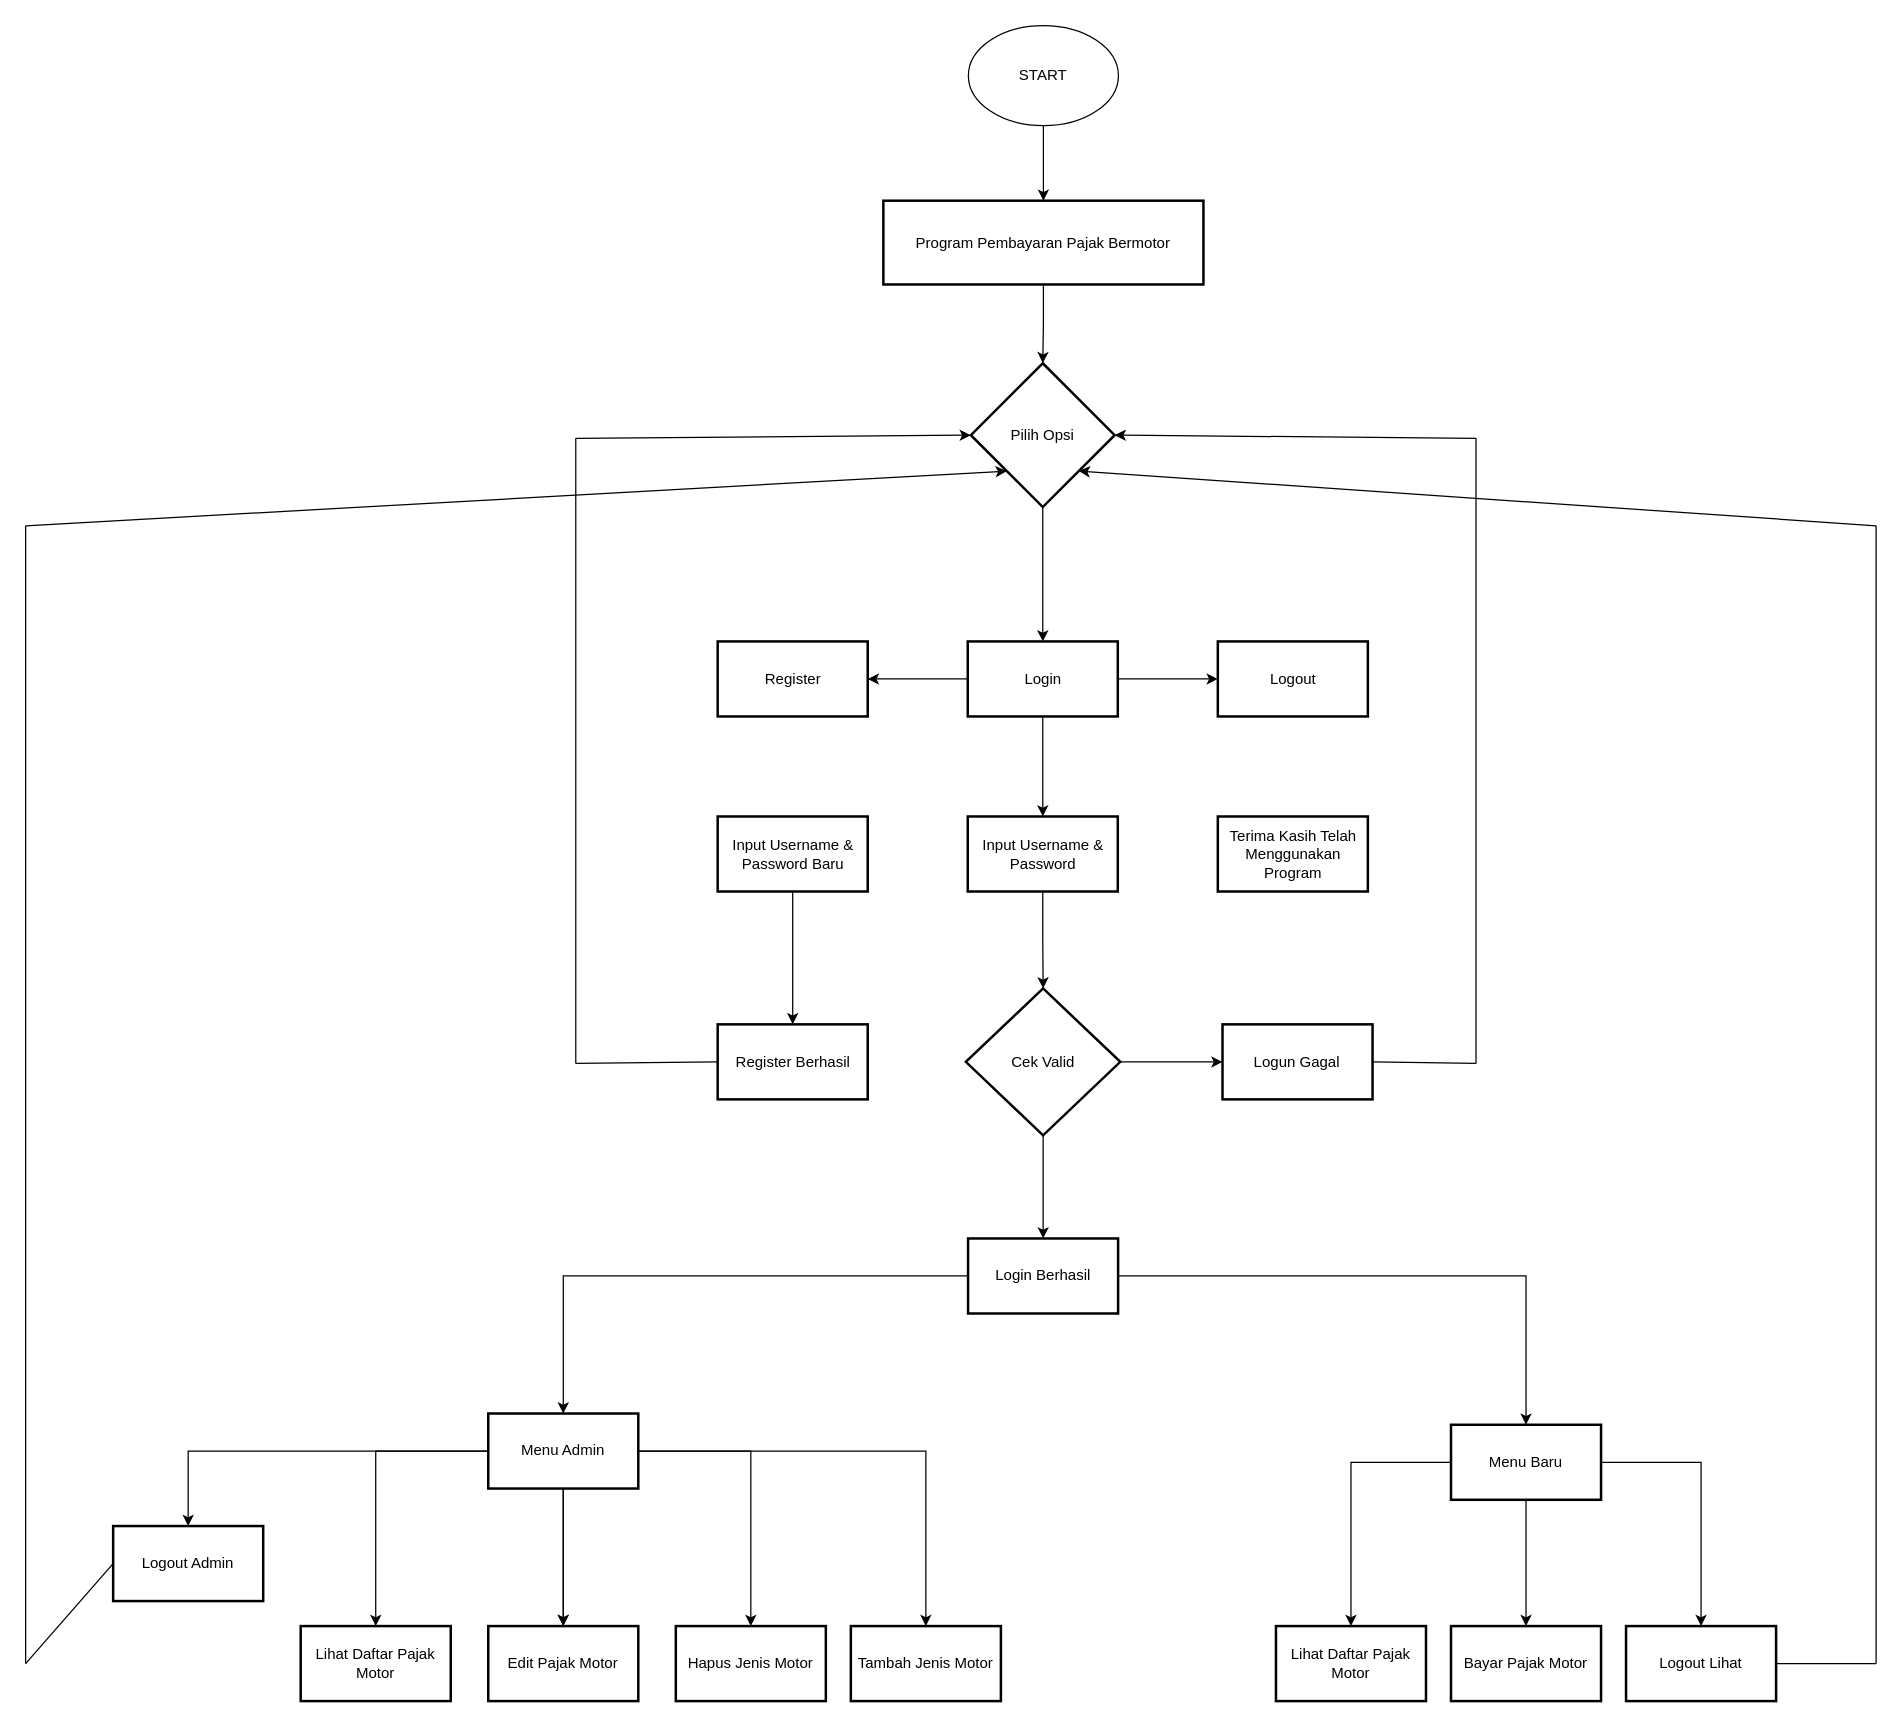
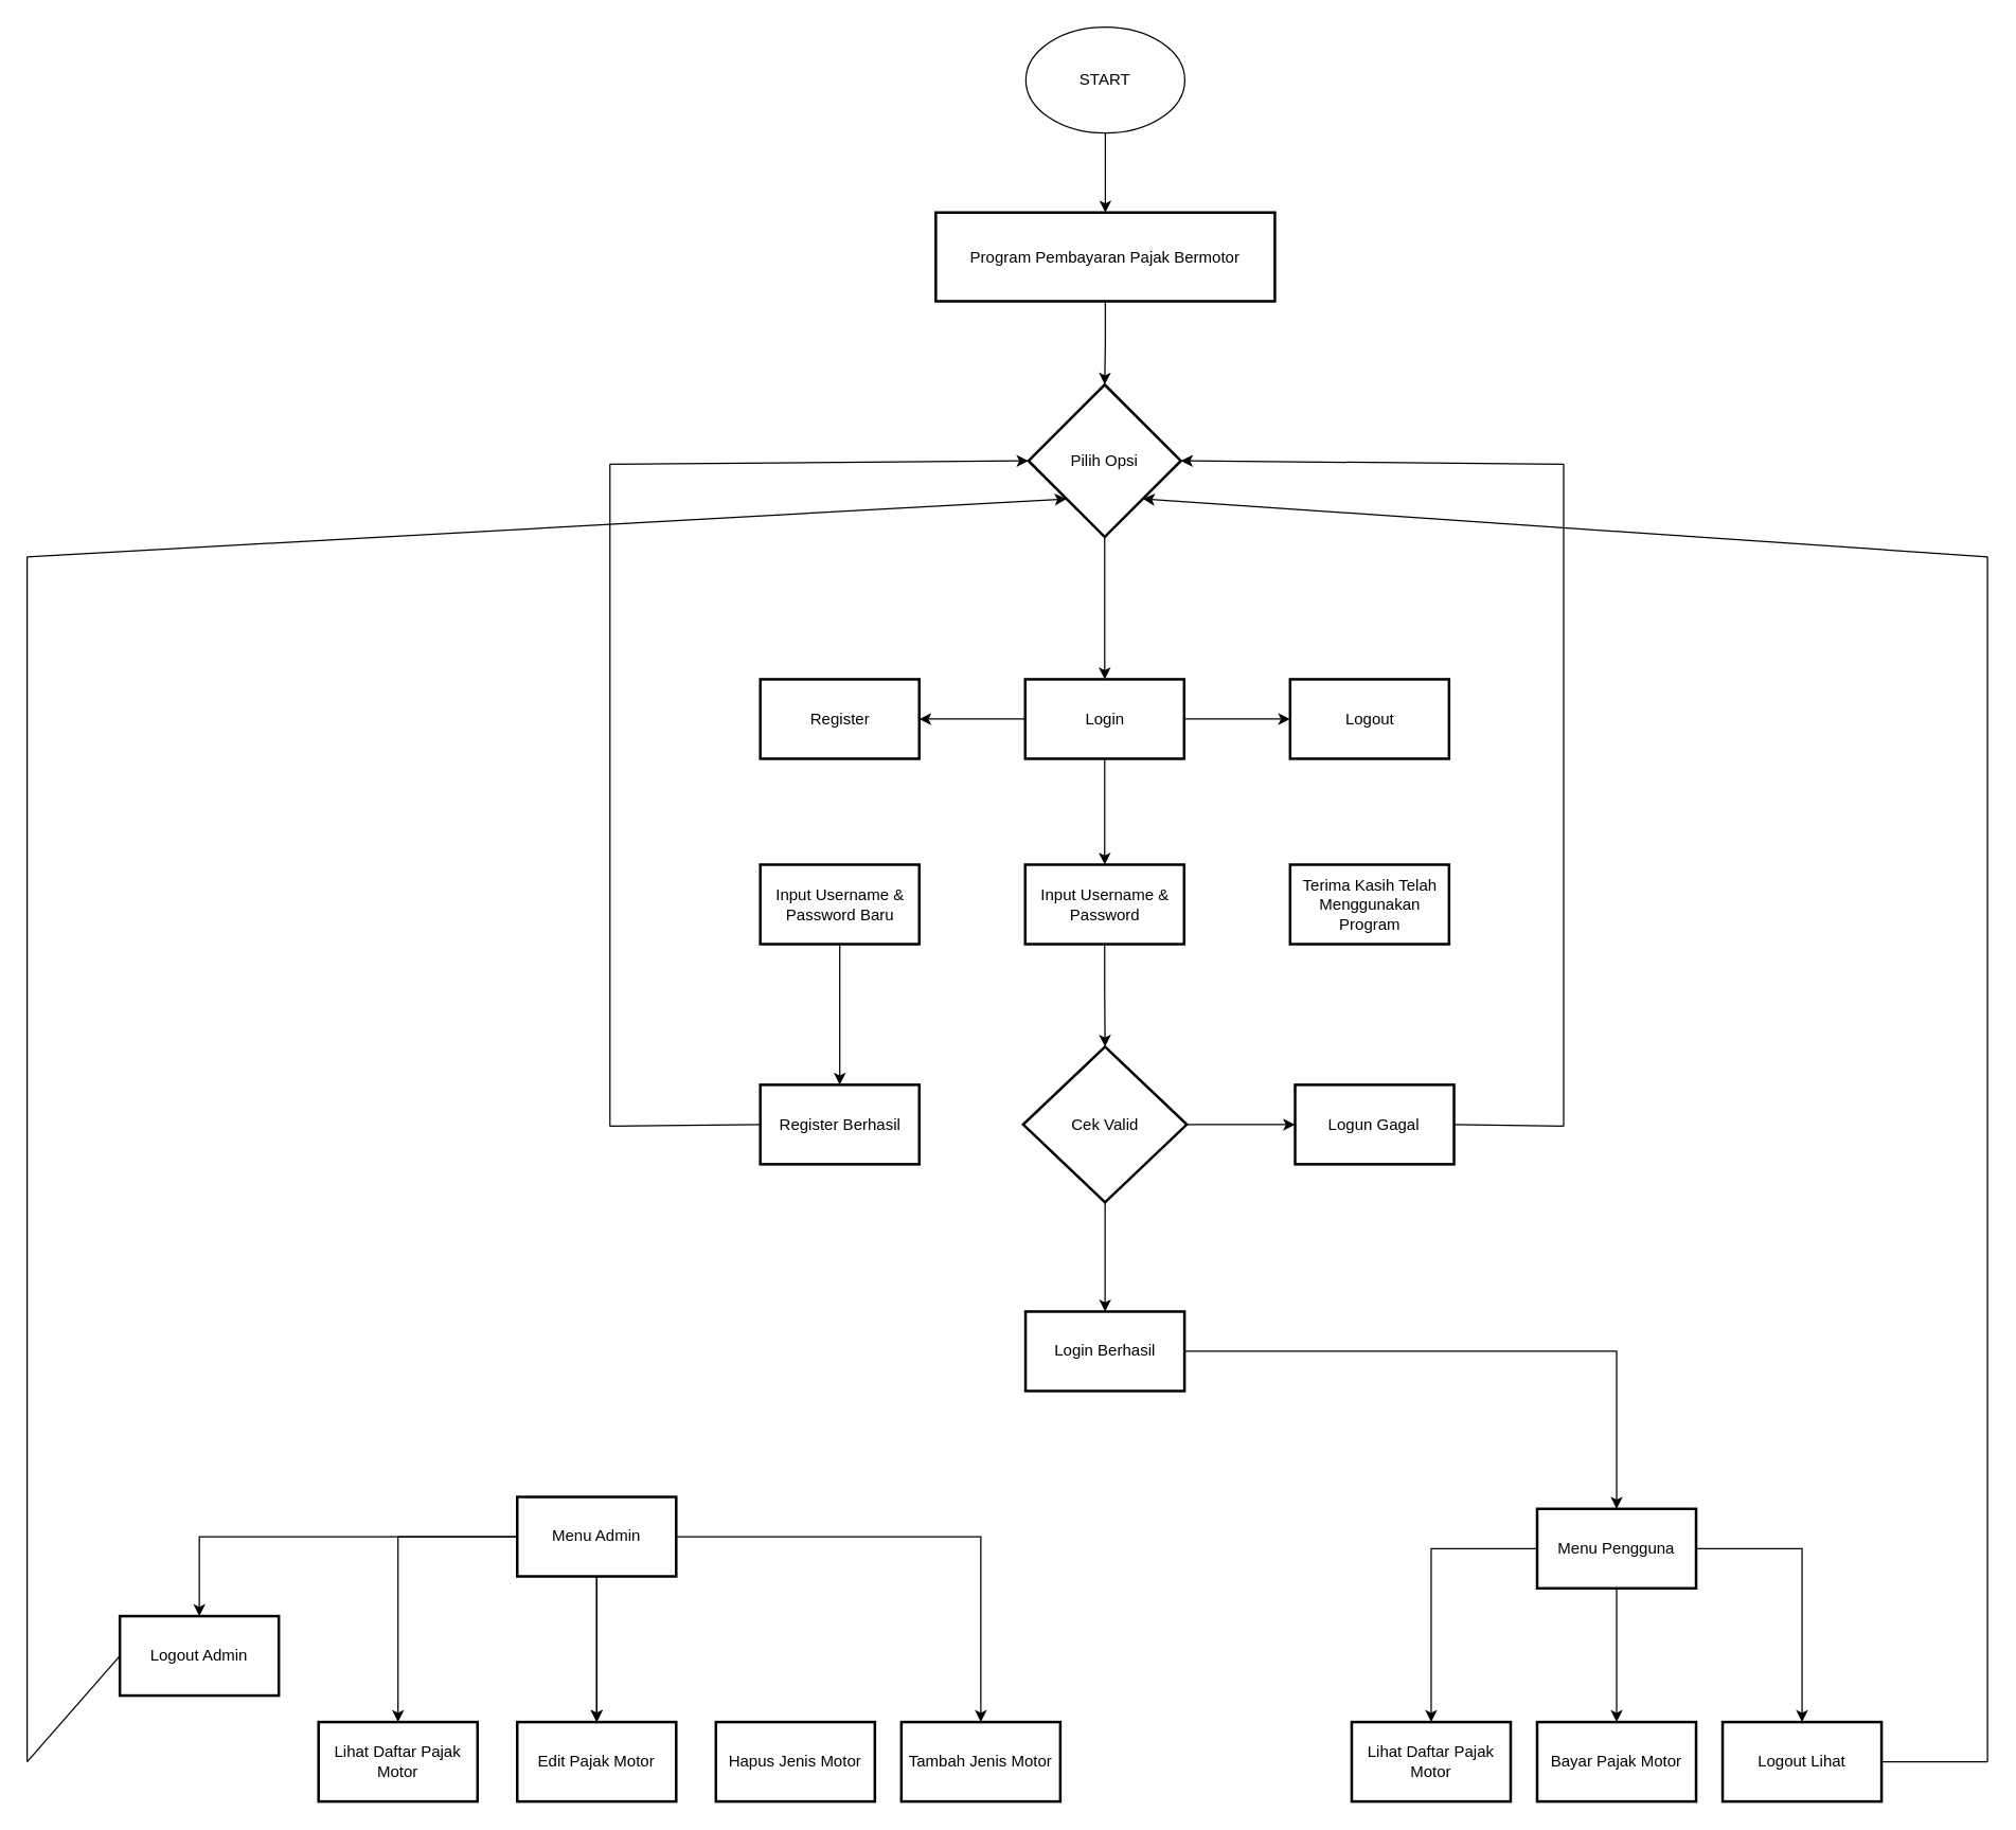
  <mxCell id="0" />
  <mxCell id="1" parent="0" />
  <mxCell id="2" value="" style="edgeStyle=orthogonalEdgeStyle;rounded=0;orthogonalLoop=1;jettySize=auto;html=1;" edge="1" parent="1" source="3" target="5"><mxGeometry relative="1" as="geometry" /></mxCell>
  <mxCell id="3" value="START" style="ellipse;whiteSpace=wrap;html=1;" vertex="1" parent="1"><mxGeometry x="774" y="20" width="120" height="80" as="geometry" /></mxCell>
  <mxCell id="4" value="" style="edgeStyle=orthogonalEdgeStyle;rounded=0;orthogonalLoop=1;jettySize=auto;html=1;" edge="1" parent="1" source="5" target="7"><mxGeometry relative="1" as="geometry" /></mxCell>
  <mxCell id="5" value="Program Pembayaran Pajak Bermotor" style="whiteSpace=wrap;strokeWidth=2;" vertex="1" parent="1"><mxGeometry x="706" y="160" width="256" height="67" as="geometry" /></mxCell>
  <mxCell id="6" value="" style="edgeStyle=orthogonalEdgeStyle;rounded=0;orthogonalLoop=1;jettySize=auto;html=1;" edge="1" parent="1" source="7" target="11"><mxGeometry relative="1" as="geometry" /></mxCell>
  <mxCell id="7" value="Pilih Opsi" style="rhombus;strokeWidth=2;whiteSpace=wrap;" vertex="1" parent="1"><mxGeometry x="776" y="290" width="115" height="115" as="geometry" /></mxCell>
  <mxCell id="8" value="" style="edgeStyle=orthogonalEdgeStyle;rounded=0;orthogonalLoop=1;jettySize=auto;html=1;" edge="1" parent="1" source="11" target="12"><mxGeometry relative="1" as="geometry" /></mxCell>
  <mxCell id="9" value="" style="edgeStyle=orthogonalEdgeStyle;rounded=0;orthogonalLoop=1;jettySize=auto;html=1;" edge="1" parent="1" source="11" target="13"><mxGeometry relative="1" as="geometry" /></mxCell>
  <mxCell id="10" value="" style="edgeStyle=orthogonalEdgeStyle;rounded=0;orthogonalLoop=1;jettySize=auto;html=1;" edge="1" parent="1" source="11" target="15"><mxGeometry relative="1" as="geometry" /></mxCell>
  <mxCell id="11" value="Login" style="whiteSpace=wrap;html=1;strokeWidth=2;" vertex="1" parent="1"><mxGeometry x="773.5" y="512.5" width="120" height="60" as="geometry" /></mxCell>
  <mxCell id="12" value="Register" style="whiteSpace=wrap;html=1;strokeWidth=2;" vertex="1" parent="1"><mxGeometry x="573.5" y="512.5" width="120" height="60" as="geometry" /></mxCell>
  <mxCell id="13" value="Logout" style="whiteSpace=wrap;html=1;strokeWidth=2;" vertex="1" parent="1"><mxGeometry x="973.5" y="512.5" width="120" height="60" as="geometry" /></mxCell>
  <mxCell id="14" value="" style="edgeStyle=orthogonalEdgeStyle;rounded=0;orthogonalLoop=1;jettySize=auto;html=1;" edge="1" parent="1" source="15" target="18"><mxGeometry relative="1" as="geometry" /></mxCell>
  <mxCell id="15" value="Input Username &amp;amp; Password" style="whiteSpace=wrap;html=1;strokeWidth=2;" vertex="1" parent="1"><mxGeometry x="773.5" y="652.5" width="120" height="60" as="geometry" /></mxCell>
  <mxCell id="16" value="" style="edgeStyle=orthogonalEdgeStyle;rounded=0;orthogonalLoop=1;jettySize=auto;html=1;" edge="1" parent="1" source="18" target="21"><mxGeometry relative="1" as="geometry" /></mxCell>
  <mxCell id="17" value="" style="edgeStyle=orthogonalEdgeStyle;rounded=0;orthogonalLoop=1;jettySize=auto;html=1;" edge="1" parent="1" source="18" target="41"><mxGeometry relative="1" as="geometry" /></mxCell>
  <mxCell id="18" value="Cek Valid" style="rhombus;whiteSpace=wrap;html=1;strokeWidth=2;" vertex="1" parent="1"><mxGeometry x="772" y="790" width="123.5" height="117.5" as="geometry" /></mxCell>
- <mxCell id="19" value="" style="edgeStyle=orthogonalEdgeStyle;rounded=0;orthogonalLoop=1;jettySize=auto;html=1;" edge="1" parent="1" source="21" target="28"><mxGeometry relative="1" as="geometry" /></mxCell>
  <mxCell id="20" value="" style="edgeStyle=orthogonalEdgeStyle;rounded=0;orthogonalLoop=1;jettySize=auto;html=1;" edge="1" parent="1" source="21" target="32"><mxGeometry relative="1" as="geometry" /></mxCell>
  <mxCell id="21" value="Login Berhasil" style="whiteSpace=wrap;html=1;strokeWidth=2;" vertex="1" parent="1"><mxGeometry x="773.75" y="990" width="120" height="60" as="geometry" /></mxCell>
  <mxCell id="22" value="" style="edgeStyle=orthogonalEdgeStyle;rounded=0;orthogonalLoop=1;jettySize=auto;html=1;" edge="1" parent="1" source="28" target="33"><mxGeometry relative="1" as="geometry" /></mxCell>
  <mxCell id="23" value="" style="edgeStyle=orthogonalEdgeStyle;rounded=0;orthogonalLoop=1;jettySize=auto;html=1;" edge="1" parent="1" source="28" target="34"><mxGeometry relative="1" as="geometry" /></mxCell>
  <mxCell id="24" value="" style="edgeStyle=orthogonalEdgeStyle;rounded=0;orthogonalLoop=1;jettySize=auto;html=1;" edge="1" parent="1" source="28" target="34"><mxGeometry relative="1" as="geometry" /></mxCell>
- <mxCell id="25" value="" style="edgeStyle=orthogonalEdgeStyle;rounded=0;orthogonalLoop=1;jettySize=auto;html=1;" edge="1" parent="1" source="28" target="35"><mxGeometry relative="1" as="geometry" /></mxCell>
  <mxCell id="26" value="" style="edgeStyle=orthogonalEdgeStyle;rounded=0;orthogonalLoop=1;jettySize=auto;html=1;" edge="1" parent="1" source="28" target="36"><mxGeometry relative="1" as="geometry" /></mxCell>
  <mxCell id="27" value="" style="edgeStyle=orthogonalEdgeStyle;rounded=0;orthogonalLoop=1;jettySize=auto;html=1;" edge="1" parent="1" source="28" target="37"><mxGeometry relative="1" as="geometry" /></mxCell>
  <mxCell id="28" value="Menu Admin" style="whiteSpace=wrap;html=1;strokeWidth=2;" vertex="1" parent="1"><mxGeometry x="390" y="1130" width="120" height="60" as="geometry" /></mxCell>
  <mxCell id="29" value="" style="edgeStyle=orthogonalEdgeStyle;rounded=0;orthogonalLoop=1;jettySize=auto;html=1;" edge="1" parent="1" source="32" target="38"><mxGeometry relative="1" as="geometry" /></mxCell>
  <mxCell id="30" value="" style="edgeStyle=orthogonalEdgeStyle;rounded=0;orthogonalLoop=1;jettySize=auto;html=1;" edge="1" parent="1" source="32" target="39"><mxGeometry relative="1" as="geometry" /></mxCell>
  <mxCell id="31" value="" style="edgeStyle=orthogonalEdgeStyle;rounded=0;orthogonalLoop=1;jettySize=auto;html=1;" edge="1" parent="1" source="32" target="40"><mxGeometry relative="1" as="geometry" /></mxCell>
- <mxCell id="32" value="Menu Baru" style="whiteSpace=wrap;html=1;strokeWidth=2;" vertex="1" parent="1"><mxGeometry x="1160" y="1139" width="120" height="60" as="geometry" /></mxCell>
+ <mxCell id="32" value="Menu Pengguna" style="whiteSpace=wrap;html=1;strokeWidth=2;" vertex="1" parent="1"><mxGeometry x="1160" y="1139" width="120" height="60" as="geometry" /></mxCell>
  <mxCell id="33" value="Lihat Daftar Pajak Motor" style="whiteSpace=wrap;html=1;strokeWidth=2;" vertex="1" parent="1"><mxGeometry x="240" y="1300" width="120" height="60" as="geometry" /></mxCell>
  <mxCell id="34" value="Edit Pajak Motor" style="whiteSpace=wrap;html=1;strokeWidth=2;" vertex="1" parent="1"><mxGeometry x="390" y="1300" width="120" height="60" as="geometry" /></mxCell>
  <mxCell id="35" value="Hapus Jenis Motor" style="whiteSpace=wrap;html=1;strokeWidth=2;" vertex="1" parent="1"><mxGeometry x="540" y="1300" width="120" height="60" as="geometry" /></mxCell>
  <mxCell id="36" value="Tambah Jenis Motor" style="whiteSpace=wrap;html=1;strokeWidth=2;" vertex="1" parent="1"><mxGeometry x="680" y="1300" width="120" height="60" as="geometry" /></mxCell>
  <mxCell id="37" value="Logout Admin" style="whiteSpace=wrap;html=1;strokeWidth=2;" vertex="1" parent="1"><mxGeometry x="90" y="1220" width="120" height="60" as="geometry" /></mxCell>
  <mxCell id="38" value="Bayar Pajak Motor" style="whiteSpace=wrap;html=1;strokeWidth=2;" vertex="1" parent="1"><mxGeometry x="1160" y="1300" width="120" height="60" as="geometry" /></mxCell>
  <mxCell id="39" value="Lihat Daftar Pajak Motor" style="whiteSpace=wrap;html=1;strokeWidth=2;" vertex="1" parent="1"><mxGeometry x="1020" y="1300" width="120" height="60" as="geometry" /></mxCell>
  <mxCell id="40" value="Logout Lihat" style="whiteSpace=wrap;html=1;strokeWidth=2;" vertex="1" parent="1"><mxGeometry x="1300" y="1300" width="120" height="60" as="geometry" /></mxCell>
  <mxCell id="41" value="Logun Gagal" style="whiteSpace=wrap;html=1;strokeWidth=2;" vertex="1" parent="1"><mxGeometry x="977.25" y="818.75" width="120" height="60" as="geometry" /></mxCell>
  <mxCell id="42" value="" style="endArrow=none;html=1;rounded=0;exitX=1;exitY=0.5;exitDx=0;exitDy=0;" edge="1" parent="1" source="41"><mxGeometry width="50" height="50" relative="1" as="geometry"><mxPoint x="1110" y="850" as="sourcePoint" /><mxPoint x="1180" y="850" as="targetPoint" /></mxGeometry></mxCell>
  <mxCell id="43" value="" style="endArrow=none;html=1;rounded=0;" edge="1" parent="1"><mxGeometry width="50" height="50" relative="1" as="geometry"><mxPoint x="1180" y="850" as="sourcePoint" /><mxPoint x="1180" y="350" as="targetPoint" /></mxGeometry></mxCell>
  <mxCell id="44" value="" style="endArrow=classic;html=1;rounded=0;entryX=1;entryY=0.5;entryDx=0;entryDy=0;" edge="1" parent="1" target="7"><mxGeometry width="50" height="50" relative="1" as="geometry"><mxPoint x="1180" y="350" as="sourcePoint" /><mxPoint x="1180" y="310" as="targetPoint" /></mxGeometry></mxCell>
  <mxCell id="45" value="" style="edgeStyle=orthogonalEdgeStyle;rounded=0;orthogonalLoop=1;jettySize=auto;html=1;" edge="1" parent="1" source="46" target="47"><mxGeometry relative="1" as="geometry" /></mxCell>
  <mxCell id="46" value="Input Username &amp;amp; Password Baru" style="whiteSpace=wrap;html=1;strokeWidth=2;" vertex="1" parent="1"><mxGeometry x="573.5" y="652.5" width="120" height="60" as="geometry" /></mxCell>
  <mxCell id="47" value="Register Berhasil" style="whiteSpace=wrap;html=1;strokeWidth=2;" vertex="1" parent="1"><mxGeometry x="573.5" y="818.75" width="120" height="60" as="geometry" /></mxCell>
  <mxCell id="48" value="" style="endArrow=none;html=1;rounded=0;exitX=0;exitY=0.5;exitDx=0;exitDy=0;" edge="1" parent="1" source="47"><mxGeometry width="50" height="50" relative="1" as="geometry"><mxPoint x="510" y="868.75" as="sourcePoint" /><mxPoint x="460" y="850" as="targetPoint" /></mxGeometry></mxCell>
  <mxCell id="49" value="" style="endArrow=none;html=1;rounded=0;" edge="1" parent="1"><mxGeometry width="50" height="50" relative="1" as="geometry"><mxPoint x="460" y="850" as="sourcePoint" /><mxPoint x="460" y="350" as="targetPoint" /></mxGeometry></mxCell>
  <mxCell id="50" value="" style="endArrow=classic;html=1;rounded=0;entryX=0;entryY=0.5;entryDx=0;entryDy=0;" edge="1" parent="1" target="7"><mxGeometry width="50" height="50" relative="1" as="geometry"><mxPoint x="460" y="350" as="sourcePoint" /><mxPoint x="510" y="300" as="targetPoint" /></mxGeometry></mxCell>
  <mxCell id="51" value="Terima Kasih Telah Menggunakan Program" style="whiteSpace=wrap;html=1;strokeWidth=2;" vertex="1" parent="1"><mxGeometry x="973.5" y="652.5" width="120" height="60" as="geometry" /></mxCell>
  <mxCell id="52" value="" style="endArrow=none;html=1;rounded=0;exitX=1;exitY=0.5;exitDx=0;exitDy=0;" edge="1" parent="1" source="40"><mxGeometry width="50" height="50" relative="1" as="geometry"><mxPoint x="1430" y="1330" as="sourcePoint" /><mxPoint x="1500" y="1330" as="targetPoint" /></mxGeometry></mxCell>
  <mxCell id="53" value="" style="endArrow=none;html=1;rounded=0;" edge="1" parent="1"><mxGeometry width="50" height="50" relative="1" as="geometry"><mxPoint x="1500" y="1330" as="sourcePoint" /><mxPoint x="1500" y="420" as="targetPoint" /></mxGeometry></mxCell>
  <mxCell id="54" value="" style="endArrow=classic;html=1;rounded=0;entryX=1;entryY=1;entryDx=0;entryDy=0;" edge="1" parent="1" target="7"><mxGeometry width="50" height="50" relative="1" as="geometry"><mxPoint x="1500" y="420" as="sourcePoint" /><mxPoint x="1550" y="370" as="targetPoint" /></mxGeometry></mxCell>
  <mxCell id="55" value="" style="endArrow=none;html=1;rounded=0;entryX=0;entryY=0.5;entryDx=0;entryDy=0;" edge="1" parent="1" target="37"><mxGeometry width="50" height="50" relative="1" as="geometry"><mxPoint x="20" y="1330" as="sourcePoint" /><mxPoint x="87" y="1329.17" as="targetPoint" /></mxGeometry></mxCell>
  <mxCell id="56" value="" style="endArrow=none;html=1;rounded=0;" edge="1" parent="1"><mxGeometry width="50" height="50" relative="1" as="geometry"><mxPoint x="20" y="1330" as="sourcePoint" /><mxPoint x="20" y="420" as="targetPoint" /></mxGeometry></mxCell>
  <mxCell id="57" value="" style="endArrow=classic;html=1;rounded=0;entryX=0;entryY=1;entryDx=0;entryDy=0;" edge="1" parent="1" target="7"><mxGeometry width="50" height="50" relative="1" as="geometry"><mxPoint x="20" y="420" as="sourcePoint" /><mxPoint x="-610" y="370" as="targetPoint" /></mxGeometry></mxCell>
